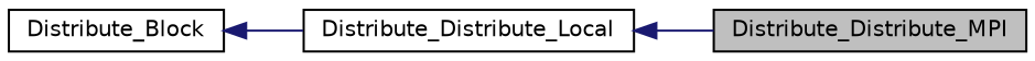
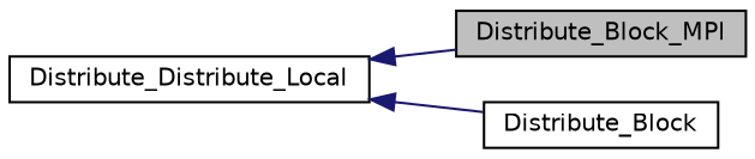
  digraph {
    rankdir=LR
    node [color=black fillcolor=white fontname=Helvetica fontsize=10 shape=record style=filled]
    edge [color=midnightblue dir=back fontname=Helvetica fontsize=10 labelfontname=Helvetica labelfontsize=10 style=solid]
-   n1 [fillcolor=grey75 fontcolor=black height=0.2 label=Distribute_Distribute_MPI width=0.4]
+   n1 [fillcolor=grey75 fontcolor=black height=0.2 label=Distribute_Block_MPI width=0.4]
    n2 [height=0.2 label=Distribute_Distribute_Local width=0.4]
    n3 [height=0.2 label=Distribute_Block width=0.4]
    n2 -> n1
-   n3 -> n2
+   n2 -> n3
  }
